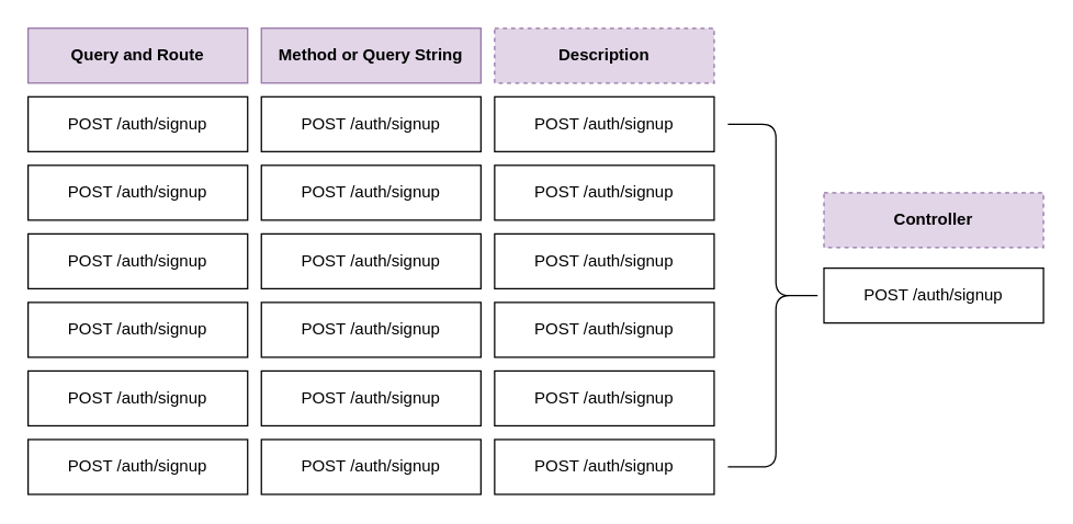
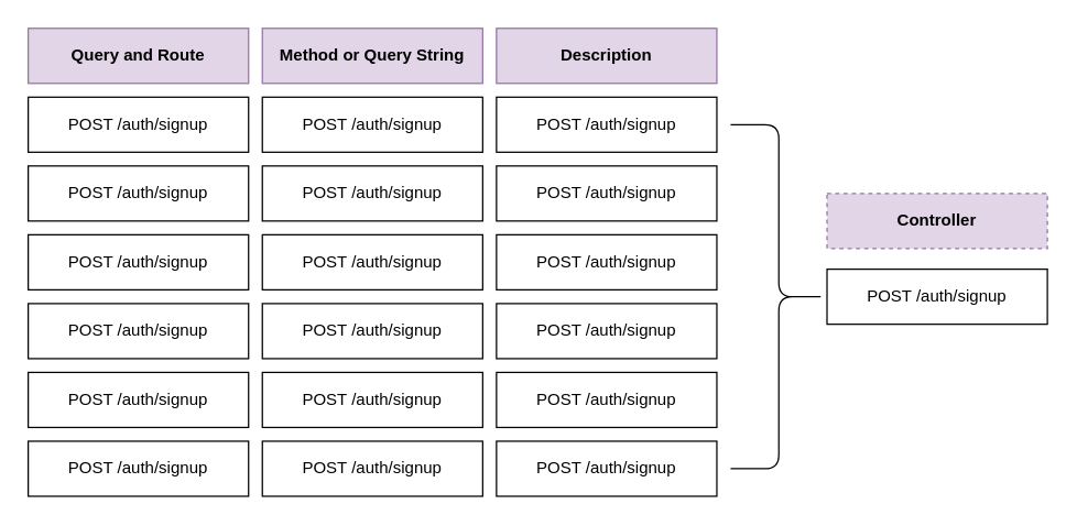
  <mxCell id="0" />
  <mxCell id="1" parent="0" />
  <mxCell id="2" value="Query and Route" style="rounded=0;whiteSpace=wrap;html=1;fillColor=#e1d5e7;strokeColor=#9673a6;fontStyle=1" vertex="1" parent="1"><mxGeometry x="20" y="20" width="160" height="40" as="geometry" /></mxCell>
- <mxCell id="3" value="Description" style="rounded=0;whiteSpace=wrap;html=1;fillColor=#e1d5e7;strokeColor=#9673a6;fontStyle=1;dashed=1;" vertex="1" parent="1"><mxGeometry x="360" y="20" width="160" height="40" as="geometry" /></mxCell>
+ <mxCell id="3" value="Description" style="rounded=0;whiteSpace=wrap;html=1;fillColor=#e1d5e7;strokeColor=#9673a6;fontStyle=1" vertex="1" parent="1"><mxGeometry x="360" y="20" width="160" height="40" as="geometry" /></mxCell>
  <mxCell id="4" value="Method or Query String" style="rounded=0;whiteSpace=wrap;html=1;fillColor=#e1d5e7;strokeColor=#9673a6;fontStyle=1" vertex="1" parent="1"><mxGeometry x="190" y="20" width="160" height="40" as="geometry" /></mxCell>
  <mxCell id="5" value="POST /auth/signup" style="rounded=0;whiteSpace=wrap;html=1;" vertex="1" parent="1"><mxGeometry x="20" y="70" width="160" height="40" as="geometry" /></mxCell>
  <mxCell id="6" value="POST /auth/signup" style="rounded=0;whiteSpace=wrap;html=1;" vertex="1" parent="1"><mxGeometry x="190" y="70" width="160" height="40" as="geometry" /></mxCell>
  <mxCell id="7" value="POST /auth/signup" style="rounded=0;whiteSpace=wrap;html=1;" vertex="1" parent="1"><mxGeometry x="360" y="70" width="160" height="40" as="geometry" /></mxCell>
  <mxCell id="8" value="POST /auth/signup" style="rounded=0;whiteSpace=wrap;html=1;" vertex="1" parent="1"><mxGeometry x="360" y="120" width="160" height="40" as="geometry" /></mxCell>
  <mxCell id="9" value="POST /auth/signup" style="rounded=0;whiteSpace=wrap;html=1;" vertex="1" parent="1"><mxGeometry x="190" y="120" width="160" height="40" as="geometry" /></mxCell>
  <mxCell id="10" value="POST /auth/signup" style="rounded=0;whiteSpace=wrap;html=1;" vertex="1" parent="1"><mxGeometry x="20" y="120" width="160" height="40" as="geometry" /></mxCell>
  <mxCell id="11" value="POST /auth/signup" style="rounded=0;whiteSpace=wrap;html=1;" vertex="1" parent="1"><mxGeometry x="20" y="220" width="160" height="40" as="geometry" /></mxCell>
  <mxCell id="12" value="POST /auth/signup" style="rounded=0;whiteSpace=wrap;html=1;" vertex="1" parent="1"><mxGeometry x="20" y="170" width="160" height="40" as="geometry" /></mxCell>
  <mxCell id="13" value="POST /auth/signup" style="rounded=0;whiteSpace=wrap;html=1;" vertex="1" parent="1"><mxGeometry x="190" y="170" width="160" height="40" as="geometry" /></mxCell>
  <mxCell id="14" value="POST /auth/signup" style="rounded=0;whiteSpace=wrap;html=1;" vertex="1" parent="1"><mxGeometry x="190" y="220" width="160" height="40" as="geometry" /></mxCell>
  <mxCell id="15" value="POST /auth/signup" style="rounded=0;whiteSpace=wrap;html=1;" vertex="1" parent="1"><mxGeometry x="360" y="220" width="160" height="40" as="geometry" /></mxCell>
  <mxCell id="16" value="POST /auth/signup" style="rounded=0;whiteSpace=wrap;html=1;" vertex="1" parent="1"><mxGeometry x="360" y="170" width="160" height="40" as="geometry" /></mxCell>
  <mxCell id="17" value="POST /auth/signup" style="rounded=0;whiteSpace=wrap;html=1;" vertex="1" parent="1"><mxGeometry x="20" y="320" width="160" height="40" as="geometry" /></mxCell>
  <mxCell id="18" value="POST /auth/signup" style="rounded=0;whiteSpace=wrap;html=1;" vertex="1" parent="1"><mxGeometry x="20" y="270" width="160" height="40" as="geometry" /></mxCell>
  <mxCell id="19" value="POST /auth/signup" style="rounded=0;whiteSpace=wrap;html=1;" vertex="1" parent="1"><mxGeometry x="190" y="270" width="160" height="40" as="geometry" /></mxCell>
  <mxCell id="20" value="POST /auth/signup" style="rounded=0;whiteSpace=wrap;html=1;" vertex="1" parent="1"><mxGeometry x="190" y="320" width="160" height="40" as="geometry" /></mxCell>
  <mxCell id="21" value="POST /auth/signup" style="rounded=0;whiteSpace=wrap;html=1;" vertex="1" parent="1"><mxGeometry x="360" y="320" width="160" height="40" as="geometry" /></mxCell>
  <mxCell id="22" value="POST /auth/signup" style="rounded=0;whiteSpace=wrap;html=1;" vertex="1" parent="1"><mxGeometry x="360" y="270" width="160" height="40" as="geometry" /></mxCell>
  <mxCell id="23" value="Controller" style="rounded=0;whiteSpace=wrap;html=1;fillColor=#e1d5e7;strokeColor=#9673a6;fontStyle=1;dashed=1;" vertex="1" parent="1"><mxGeometry x="600" y="140" width="160" height="40" as="geometry" /></mxCell>
  <mxCell id="24" value="POST /auth/signup" style="rounded=0;whiteSpace=wrap;html=1;" vertex="1" parent="1"><mxGeometry x="600" y="195" width="160" height="40" as="geometry" /></mxCell>
  <mxCell id="25" value="" style="shape=curlyBracket;whiteSpace=wrap;html=1;rounded=1;flipH=1;labelPosition=right;verticalLabelPosition=middle;align=left;verticalAlign=middle;size=0.5;" vertex="1" parent="1"><mxGeometry x="530" y="90" width="70" height="250" as="geometry" /></mxCell>
